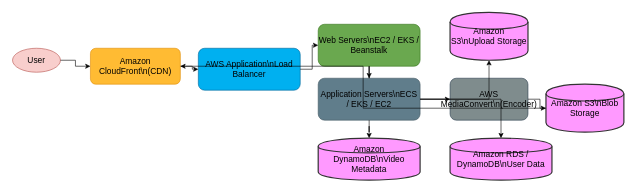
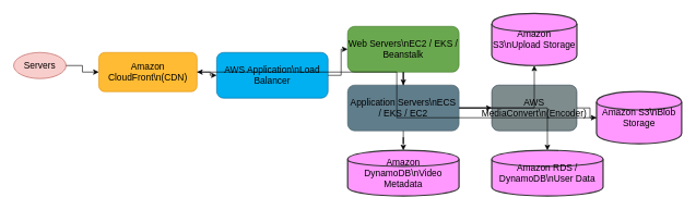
  <mxCell id="0" />
  <mxCell id="1" parent="0" />
- <mxCell id="2" value="User" style="shape=ellipse;whiteSpace=wrap;html=1;fillColor=#f8cecc;strokeColor=#b85450;fontSize=14;" vertex="1" parent="1"><mxGeometry x="20" y="80" width="80" height="40" as="geometry" /></mxCell>
+ <mxCell id="2" value="Servers" style="shape=ellipse;whiteSpace=wrap;html=1;fillColor=#f8cecc;strokeColor=#b85450;fontSize=14;" vertex="1" parent="1"><mxGeometry x="20" y="80" width="80" height="40" as="geometry" /></mxCell>
  <mxCell id="3" value="Amazon CloudFront\n(CDN)" style="shape=rectangle;rounded=1;whiteSpace=wrap;html=1;fillColor=#ffbb33;strokeColor=#e08e0b;fontSize=14;" vertex="1" parent="1"><mxGeometry x="150" y="80" width="150" height="60" as="geometry" /></mxCell>
  <mxCell id="4" value="AWS Application\nLoad Balancer" style="shape=rectangle;rounded=1;whiteSpace=wrap;html=1;fillColor=#00B0F0;strokeColor=#006699;fontSize=14;" vertex="1" parent="1"><mxGeometry x="330" y="80" width="170" height="70" as="geometry" /></mxCell>
  <mxCell id="5" value="Web Servers\nEC2 / EKS / Beanstalk" style="shape=rectangle;rounded=1;whiteSpace=wrap;html=1;fillColor=#6aa84f;strokeColor=#38761d;fontSize=14;" vertex="1" parent="1"><mxGeometry x="530" y="40" width="170" height="70" as="geometry" /></mxCell>
  <mxCell id="6" value="Application Servers\nECS / EKS / EC2" style="shape=rectangle;rounded=1;whiteSpace=wrap;html=1;fillColor=#607d8b;strokeColor=#455a64;fontSize=14;" vertex="1" parent="1"><mxGeometry x="530" y="130" width="170" height="70" as="geometry" /></mxCell>
  <mxCell id="7" value="Amazon S3\nUpload Storage" style="shape=cylinder;whiteSpace=wrap;html=1;fillColor=#f9f;strokeColor=#333;strokeWidth=2;fontSize=14;" vertex="1" parent="1"><mxGeometry x="750" y="20" width="130" height="80" as="geometry" /></mxCell>
  <mxCell id="8" value="AWS MediaConvert\n(Encoder)" style="shape=rectangle;rounded=1;whiteSpace=wrap;html=1;fillColor=#7f8c8d;strokeColor=#2c3e50;fontSize=14;" vertex="1" parent="1"><mxGeometry x="750" y="130" width="130" height="70" as="geometry" /></mxCell>
  <mxCell id="9" value="Amazon S3\nBlob Storage" style="shape=cylinder;whiteSpace=wrap;html=1;fillColor=#f9f;strokeColor=#333;strokeWidth=2;fontSize=14;" vertex="1" parent="1"><mxGeometry x="910" y="140" width="130" height="80" as="geometry" /></mxCell>
  <mxCell id="10" value="Amazon DynamoDB\nVideo Metadata" style="shape=cylinder;whiteSpace=wrap;html=1;fillColor=#f9f;strokeColor=#333;strokeWidth=2;fontSize=14;" vertex="1" parent="1"><mxGeometry x="530" y="230" width="170" height="70" as="geometry" /></mxCell>
  <mxCell id="11" value="Amazon RDS / DynamoDB\nUser Data" style="shape=cylinder;whiteSpace=wrap;html=1;fillColor=#f9f;strokeColor=#333;strokeWidth=2;fontSize=14;" vertex="1" parent="1"><mxGeometry x="750" y="230" width="170" height="70" as="geometry" /></mxCell>
  <mxCell id="12" style="edgeStyle=orthogonalEdgeStyle;rounded=0;orthogonalLoop=1;jettySize=auto;html=1;strokeColor=#000000;" edge="1" parent="1" source="2" target="3"><mxGeometry relative="1" as="geometry" /></mxCell>
  <mxCell id="13" style="edgeStyle=orthogonalEdgeStyle;rounded=0;orthogonalLoop=1;jettySize=auto;html=1;strokeColor=#000000;" edge="1" parent="1" source="3" target="4"><mxGeometry relative="1" as="geometry" /></mxCell>
  <mxCell id="14" style="edgeStyle=orthogonalEdgeStyle;rounded=0;orthogonalLoop=1;jettySize=auto;html=1;strokeColor=#000000;" edge="1" parent="1" source="4" target="5"><mxGeometry relative="1" as="geometry" /></mxCell>
  <mxCell id="15" style="edgeStyle=orthogonalEdgeStyle;rounded=0;orthogonalLoop=1;jettySize=auto;html=1;strokeColor=#000000;" edge="1" parent="1" source="5" target="6"><mxGeometry relative="1" as="geometry" /></mxCell>
  <mxCell id="16" style="edgeStyle=orthogonalEdgeStyle;rounded=0;orthogonalLoop=1;jettySize=auto;html=1;strokeColor=#000000;" edge="1" parent="1" source="6" target="7" edgeStyle="elbowEdgeStyle"><mxGeometry relative="1" as="geometry" /></mxCell>
  <mxCell id="17" style="edgeStyle=orthogonalEdgeStyle;rounded=0;orthogonalLoop=1;jettySize=auto;html=1;strokeColor=#000000;" edge="1" parent="1" source="6" target="8"><mxGeometry relative="1" as="geometry" /></mxCell>
  <mxCell id="18" style="edgeStyle=orthogonalEdgeStyle;rounded=0;orthogonalLoop=1;jettySize=auto;html=1;strokeColor=#000000;" edge="1" parent="1" source="8" target="9"><mxGeometry relative="1" as="geometry" /></mxCell>
  <mxCell id="19" style="edgeStyle=orthogonalEdgeStyle;rounded=0;orthogonalLoop=1;jettySize=auto;html=1;strokeColor=#000000;" edge="1" parent="1" source="9" target="3"><mxGeometry relative="1" as="geometry" /></mxCell>
  <mxCell id="20" style="edgeStyle=orthogonalEdgeStyle;rounded=0;orthogonalLoop=1;jettySize=auto;html=1;strokeColor=#000000;" edge="1" parent="1" source="6" target="10"><mxGeometry relative="1" as="geometry" /></mxCell>
  <mxCell id="21" style="edgeStyle=orthogonalEdgeStyle;rounded=0;orthogonalLoop=1;jettySize=auto;html=1;strokeColor=#000000;" edge="1" parent="1" source="6" target="11"><mxGeometry relative="1" as="geometry" /></mxCell>
